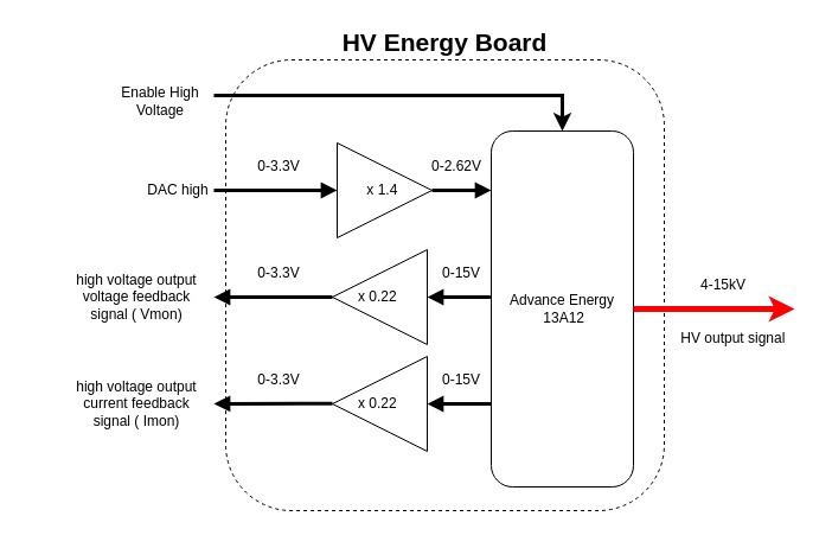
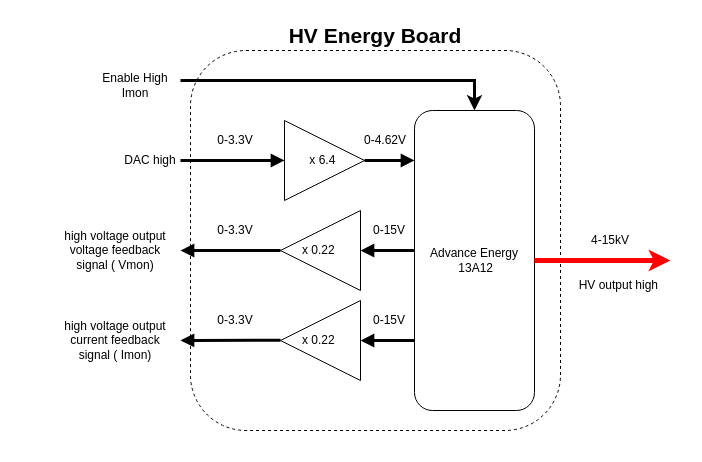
  <mxCell id="0" />
  <mxCell id="1" parent="0" />
  <mxCell id="2" value="" style="rounded=0;whiteSpace=wrap;html=1;fillColor=default;strokeColor=#FFFFFF;" parent="1" vertex="1"><mxGeometry x="20" y="20" width="660" height="420" as="geometry" /></mxCell>
  <mxCell id="3" value="" style="rounded=1;whiteSpace=wrap;html=1;dashed=1;fillColor=default;" parent="1" vertex="1"><mxGeometry x="190" y="50" width="370" height="380" as="geometry" /></mxCell>
- <mxCell id="4" value="x 1.4&amp;nbsp;" style="triangle;whiteSpace=wrap;html=1;" parent="1" vertex="1"><mxGeometry x="284" y="120" width="80" height="80" as="geometry" /></mxCell>
+ <mxCell id="4" value="x 6.4&amp;nbsp;" style="triangle;whiteSpace=wrap;html=1;" parent="1" vertex="1"><mxGeometry x="284" y="120" width="80" height="80" as="geometry" /></mxCell>
  <mxCell id="5" value="" style="endArrow=block;html=1;rounded=0;entryX=0;entryY=0.5;entryDx=0;entryDy=0;strokeWidth=3;endFill=1;" parent="1" target="4" edge="1"><mxGeometry width="50" height="50" relative="1" as="geometry"><mxPoint x="180" y="160" as="sourcePoint" /><mxPoint x="234" y="160" as="targetPoint" /></mxGeometry></mxCell>
  <mxCell id="6" value="" style="endArrow=block;html=1;rounded=0;exitX=1;exitY=0.5;exitDx=0;exitDy=0;strokeWidth=3;endFill=1;" parent="1" source="4" edge="1"><mxGeometry width="50" height="50" relative="1" as="geometry"><mxPoint x="434" y="290" as="sourcePoint" /><mxPoint x="414" y="160" as="targetPoint" /></mxGeometry></mxCell>
  <mxCell id="7" value="Advance Energy&lt;br&gt;&amp;nbsp;13A12" style="rounded=1;whiteSpace=wrap;html=1;" parent="1" vertex="1"><mxGeometry x="414" y="110" width="120" height="300" as="geometry" /></mxCell>
  <mxCell id="8" value="x 0.22&amp;nbsp;" style="triangle;whiteSpace=wrap;html=1;direction=west;" parent="1" vertex="1"><mxGeometry x="280" y="210" width="80" height="80" as="geometry" /></mxCell>
  <mxCell id="9" value="" style="endArrow=block;html=1;rounded=0;strokeWidth=3;endFill=1;entryX=0;entryY=0.5;entryDx=0;entryDy=0;exitX=-0.005;exitY=0.467;exitDx=0;exitDy=0;exitPerimeter=0;" parent="1" source="7" target="8" edge="1"><mxGeometry width="50" height="50" relative="1" as="geometry"><mxPoint x="410" y="260" as="sourcePoint" /><mxPoint x="400" y="190" as="targetPoint" /></mxGeometry></mxCell>
  <mxCell id="10" value="x 0.22&amp;nbsp;" style="triangle;whiteSpace=wrap;html=1;direction=west;" parent="1" vertex="1"><mxGeometry x="280" y="300" width="80" height="80" as="geometry" /></mxCell>
  <mxCell id="11" value="" style="endArrow=block;html=1;rounded=0;strokeWidth=3;endFill=1;entryX=0;entryY=0.5;entryDx=0;entryDy=0;exitX=0;exitY=0.5;exitDx=0;exitDy=0;" parent="1" target="10" edge="1"><mxGeometry width="50" height="50" relative="1" as="geometry"><mxPoint x="414" y="340" as="sourcePoint" /><mxPoint x="400" y="280" as="targetPoint" /></mxGeometry></mxCell>
  <mxCell id="12" value="" style="endArrow=block;html=1;rounded=0;strokeWidth=3;endFill=1;exitX=1;exitY=0.5;exitDx=0;exitDy=0;entryX=1;entryY=0.5;entryDx=0;entryDy=0;" parent="1" source="8" target="22" edge="1"><mxGeometry width="50" height="50" relative="1" as="geometry"><mxPoint x="160" y="249.76" as="sourcePoint" /><mxPoint x="190" y="250" as="targetPoint" /></mxGeometry></mxCell>
  <mxCell id="13" value="" style="endArrow=block;html=1;rounded=0;strokeWidth=3;endFill=1;exitX=1;exitY=0.5;exitDx=0;exitDy=0;" parent="1" target="21" edge="1"><mxGeometry width="50" height="50" relative="1" as="geometry"><mxPoint x="280" y="339.76" as="sourcePoint" /><mxPoint x="190" y="339.76" as="targetPoint" /></mxGeometry></mxCell>
  <mxCell id="14" value="DAC high" style="text;html=1;strokeColor=none;fillColor=none;align=center;verticalAlign=middle;whiteSpace=wrap;rounded=0;dashed=1;" parent="1" vertex="1"><mxGeometry x="120" y="145" width="60" height="30" as="geometry" /></mxCell>
  <mxCell id="15" value="0-3.3V" style="text;html=1;strokeColor=none;fillColor=none;align=center;verticalAlign=middle;whiteSpace=wrap;rounded=0;dashed=1;" parent="1" vertex="1"><mxGeometry x="210" y="130" width="50" height="20" as="geometry" /></mxCell>
- <mxCell id="16" value="0-2.62V" style="text;html=1;strokeColor=none;fillColor=none;align=center;verticalAlign=middle;whiteSpace=wrap;rounded=0;dashed=1;" parent="1" vertex="1"><mxGeometry x="360" y="130" width="50" height="20" as="geometry" /></mxCell>
+ <mxCell id="16" value="0-4.62V" style="text;html=1;strokeColor=none;fillColor=none;align=center;verticalAlign=middle;whiteSpace=wrap;rounded=0;dashed=1;" parent="1" vertex="1"><mxGeometry x="360" y="130" width="50" height="20" as="geometry" /></mxCell>
  <mxCell id="17" value="0-3.3V" style="text;html=1;strokeColor=none;fillColor=none;align=center;verticalAlign=middle;whiteSpace=wrap;rounded=0;dashed=1;" parent="1" vertex="1"><mxGeometry x="210" y="220" width="50" height="20" as="geometry" /></mxCell>
  <mxCell id="18" value="0-15V" style="text;html=1;strokeColor=none;fillColor=none;align=center;verticalAlign=middle;whiteSpace=wrap;rounded=0;dashed=1;" parent="1" vertex="1"><mxGeometry x="364" y="220" width="50" height="20" as="geometry" /></mxCell>
  <mxCell id="19" value="0-15V" style="text;html=1;strokeColor=none;fillColor=none;align=center;verticalAlign=middle;whiteSpace=wrap;rounded=0;dashed=1;" parent="1" vertex="1"><mxGeometry x="364" y="310" width="50" height="20" as="geometry" /></mxCell>
  <mxCell id="20" value="0-3.3V" style="text;html=1;strokeColor=none;fillColor=none;align=center;verticalAlign=middle;whiteSpace=wrap;rounded=0;dashed=1;" parent="1" vertex="1"><mxGeometry x="210" y="310" width="50" height="20" as="geometry" /></mxCell>
  <mxCell id="21" value="high voltage output current feedback &lt;br&gt;signal ( Imon)" style="text;html=1;strokeColor=none;fillColor=none;align=center;verticalAlign=middle;whiteSpace=wrap;rounded=0;dashed=1;" parent="1" vertex="1"><mxGeometry x="50" y="325" width="130" height="30" as="geometry" /></mxCell>
  <mxCell id="22" value="high voltage output voltage feedback &lt;br&gt;signal ( Vmon)" style="text;html=1;strokeColor=none;fillColor=none;align=center;verticalAlign=middle;whiteSpace=wrap;rounded=0;dashed=1;" parent="1" vertex="1"><mxGeometry x="50" y="232.5" width="130" height="35" as="geometry" /></mxCell>
  <mxCell id="23" value="" style="endArrow=classic;html=1;rounded=0;strokeWidth=3;entryX=0.5;entryY=0;entryDx=0;entryDy=0;" parent="1" target="7" edge="1"><mxGeometry width="50" height="50" relative="1" as="geometry"><mxPoint x="180" y="80" as="sourcePoint" /><mxPoint x="140" y="120" as="targetPoint" /><Array as="points"><mxPoint x="474" y="80" /></Array></mxGeometry></mxCell>
- <mxCell id="24" value="Enable High Voltage" style="text;html=1;strokeColor=none;fillColor=none;align=center;verticalAlign=middle;whiteSpace=wrap;rounded=0;dashed=1;" parent="1" vertex="1"><mxGeometry x="90" y="70" width="90" height="30" as="geometry" /></mxCell>
+ <mxCell id="24" value="Enable High Imon" style="text;html=1;strokeColor=none;fillColor=none;align=center;verticalAlign=middle;whiteSpace=wrap;rounded=0;dashed=1;" parent="1" vertex="1"><mxGeometry x="90" y="70" width="90" height="30" as="geometry" /></mxCell>
  <mxCell id="25" value="" style="endArrow=classic;html=1;rounded=0;strokeWidth=5;exitX=1;exitY=0.5;exitDx=0;exitDy=0;strokeColor=#FF0000;" parent="1" source="7" edge="1"><mxGeometry width="50" height="50" relative="1" as="geometry"><mxPoint x="670" y="180" as="sourcePoint" /><mxPoint x="670" y="260" as="targetPoint" /></mxGeometry></mxCell>
- <mxCell id="26" value="HV output signal&amp;nbsp;" style="text;html=1;strokeColor=none;fillColor=none;align=center;verticalAlign=middle;whiteSpace=wrap;rounded=0;dashed=1;" parent="1" vertex="1"><mxGeometry x="570" y="270" width="100" height="30" as="geometry" /></mxCell>
+ <mxCell id="26" value="HV output high&amp;nbsp;" style="text;html=1;strokeColor=none;fillColor=none;align=center;verticalAlign=middle;whiteSpace=wrap;rounded=0;dashed=1;" parent="1" vertex="1"><mxGeometry x="570" y="270" width="100" height="30" as="geometry" /></mxCell>
  <mxCell id="27" value="4-15kV" style="text;html=1;strokeColor=none;fillColor=none;align=center;verticalAlign=middle;whiteSpace=wrap;rounded=0;dashed=1;" parent="1" vertex="1"><mxGeometry x="560" y="225" width="100" height="30" as="geometry" /></mxCell>
  <mxCell id="28" value="&lt;font style=&quot;font-size: 21px&quot;&gt;&lt;b&gt;HV Energy Board&lt;/b&gt;&lt;/font&gt;" style="text;html=1;strokeColor=none;fillColor=none;align=center;verticalAlign=middle;whiteSpace=wrap;rounded=0;" parent="1" vertex="1"><mxGeometry x="280" y="20" width="190" height="30" as="geometry" /></mxCell>
